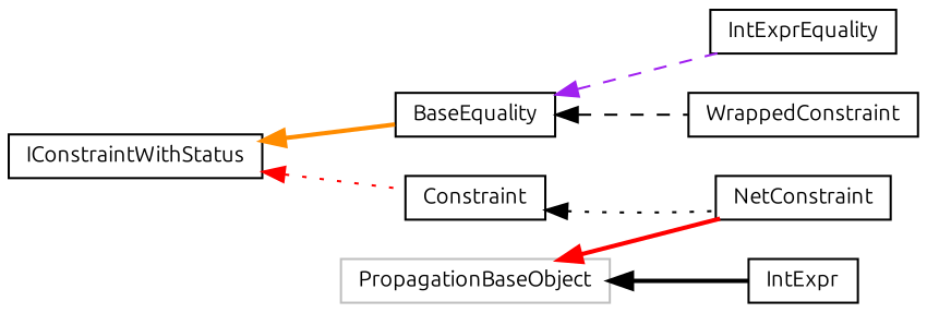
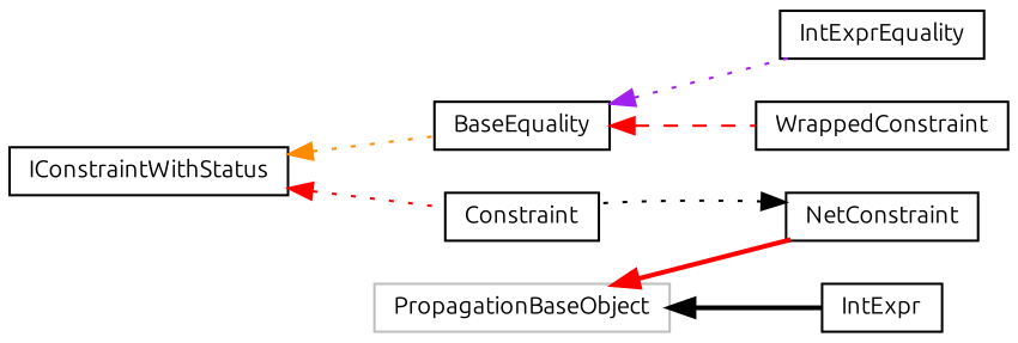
  digraph {
    fontname=Ubuntu
    rankdir=LR
    node [color=black fillcolor=white fontname=Ubuntu fontsize=10 shape=record style=filled]
    edge [color=black dir=back fontname=Ubuntu fontsize=10 labelfontname=Helvetica labelfontsize=10 style=dotted]
    n1 [height=0.2 label=IConstraintWithStatus width=0.4]
    n2 [height=0.2 label=BaseEquality width=0.4]
    n3 [height=0.2 label=Constraint width=0.4]
    n4 [height=0.2 label=IntExprEquality width=0.4]
    n5 [height=0.2 label=WrappedConstraint width=0.4]
    n6 [height=0.2 label=NetConstraint width=0.4]
    n7 [color=grey75 height=0.2 label=PropagationBaseObject width=0.4]
    n8 [height=0.2 label=IntExpr width=0.4]
-   n1 -> n2 [color=darkorange style=bold]
+   n1 -> n2 [color=darkorange]
    n1 -> n3 [color=red]
-   n2 -> n4 [color=purple style=dashed]
-   n2 -> n5 [style=dashed]
-   n3 -> n6
+   n2 -> n4 [color=purple]
+   n2 -> n5 [color=red style=dashed]
+   n6 -> n3
    n7 -> n6 [color=red style=bold]
    n7 -> n8 [style=bold]
  }
